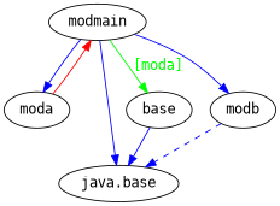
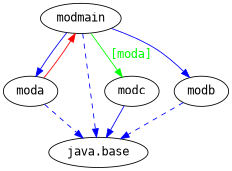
  digraph {
    node [fontname=Consolas shape=ellipse]
    edge [color="#0000ff" fontcolor="#0000ff" fontname=Consolas weight=16]
    n1 [label=modmain]
    n2 [label=moda]
    n3 [label="java.base"]
-   n4 [label=base]
+   n4 [label=modc]
    n5 [label=modb]
    n1 -> n2 [weight=8]
-   n1 -> n3 [style=solid]
+   n1 -> n3 [style=dashed]
    n1 -> n4 [color="#00ff00" fontcolor="#00ff00" label="[moda]" weight=4]
    n1 -> n5 [weight=8]
    n2 -> n1 [color="#ff0000" fontcolor="#ff0000" weight=2]
+   n2 -> n3 [style=dashed]
    n4 -> n3 [style=solid]
    n5 -> n3 [style=dashed]
  }
